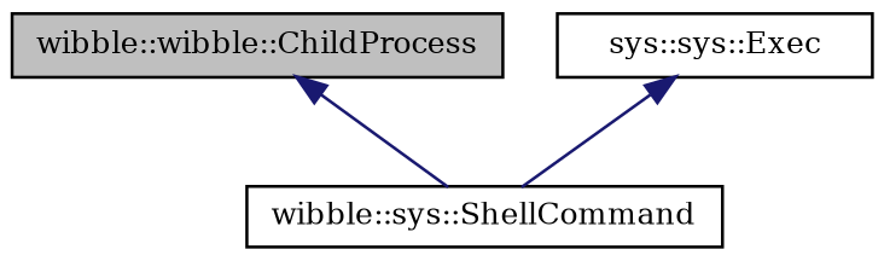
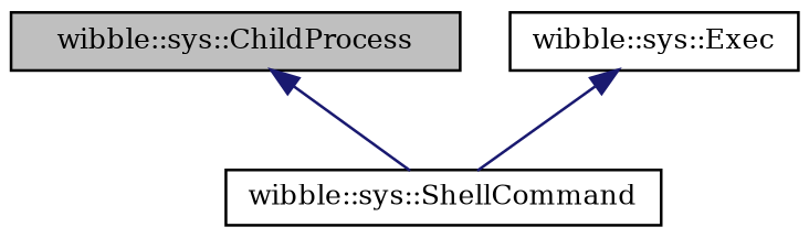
  digraph {
    fontname="DejaVu Serif"
    node [color=black fillcolor=white fontname="DejaVu Serif" fontsize=10 shape=record style=filled]
    edge [color=midnightblue dir=back fontname="DejaVu Serif" fontsize=10 labelfontname=Helvetica labelfontsize=10 style=solid]
-   n1 [fillcolor=grey75 fontcolor=black height=0.2 label="wibble::wibble::ChildProcess" width=0.4]
+   n1 [fillcolor=grey75 fontcolor=black height=0.2 label="wibble::sys::ChildProcess" width=0.4]
    n2 [height=0.2 label="wibble::sys::ShellCommand" width=0.4]
-   n3 [height=0.2 label="sys::sys::Exec" width=0.4]
+   n3 [height=0.2 label="wibble::sys::Exec" width=0.4]
    n1 -> n2
    n3 -> n2
  }
